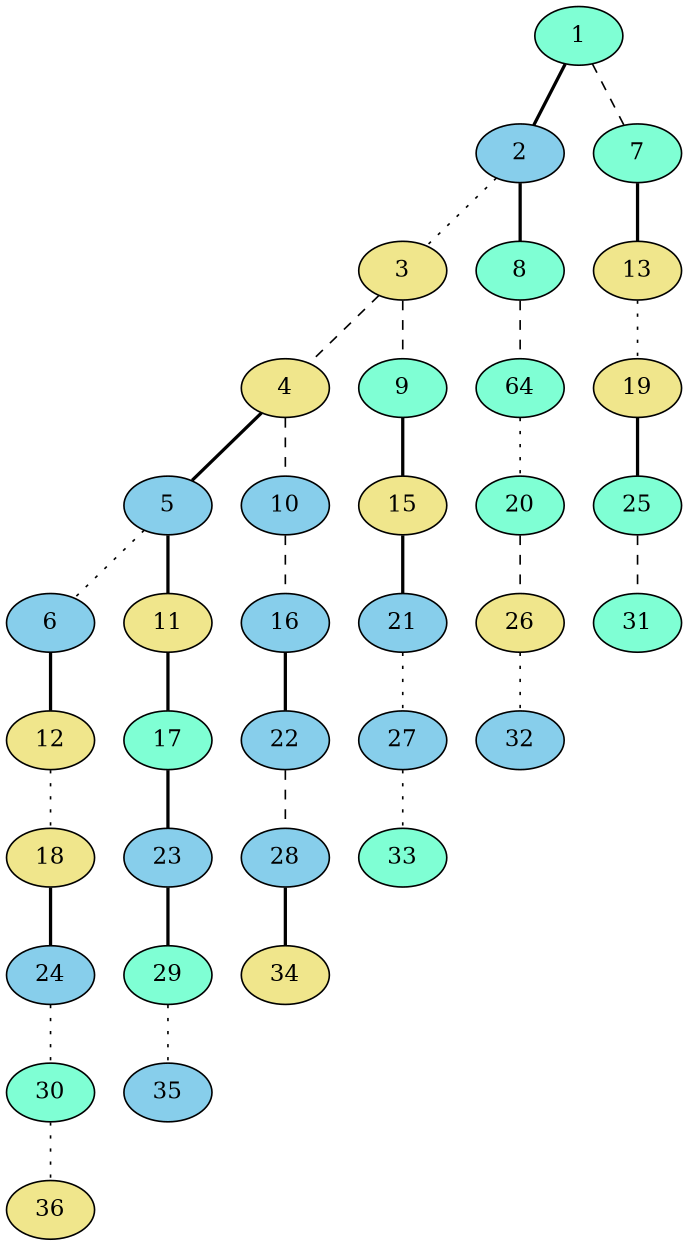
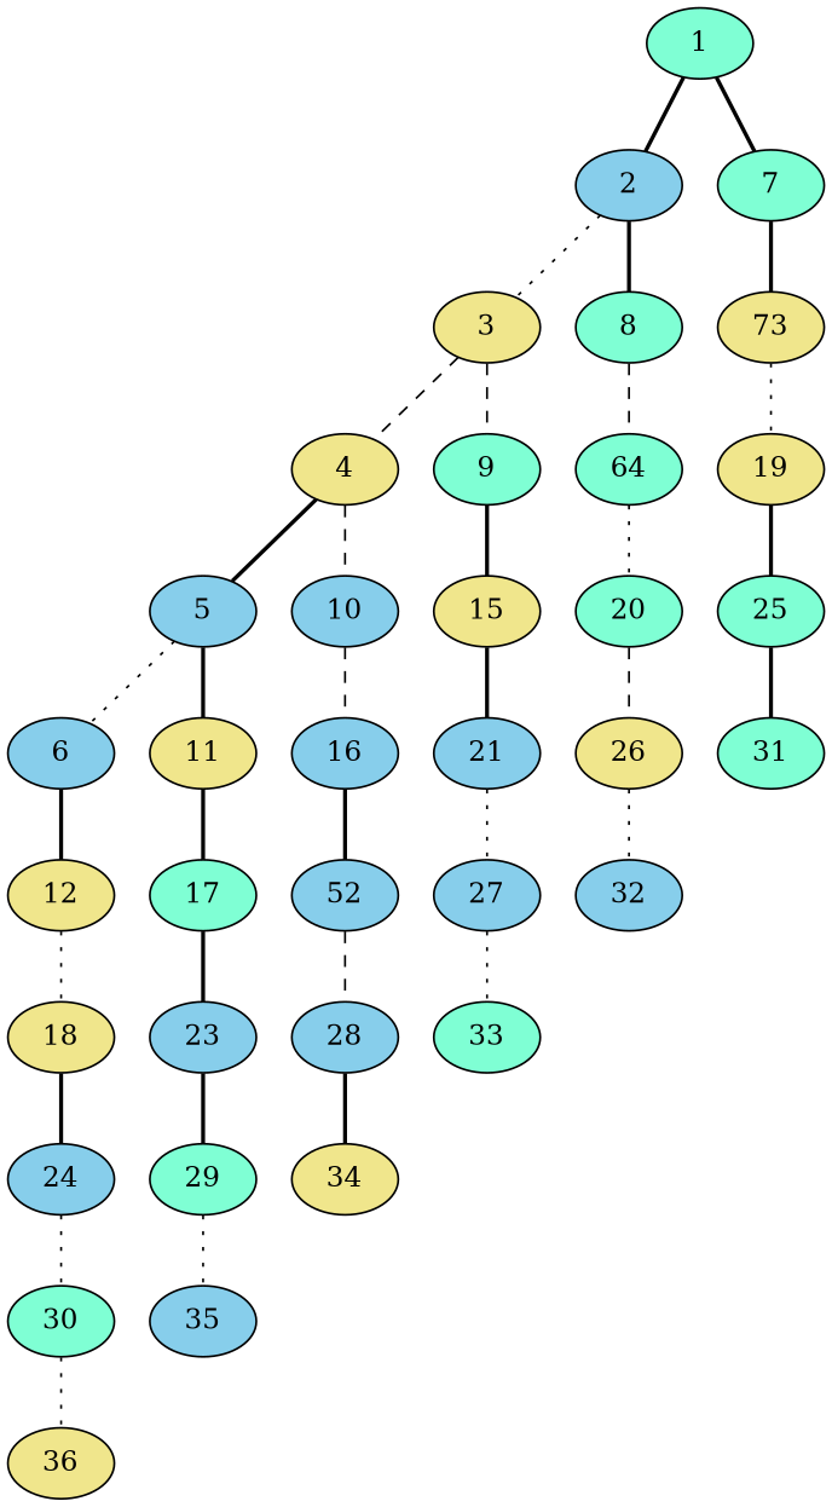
  graph {
    node [fillcolor=skyblue style=filled]
    edge [style=bold]
    1 [fillcolor=aquamarine]
    2
    7 [fillcolor=aquamarine]
    3 [fillcolor=khaki]
    8 [fillcolor=aquamarine]
-   13 [fillcolor=khaki]
+   13 [fillcolor=khaki label=73]
    4 [fillcolor=khaki]
    9 [fillcolor=aquamarine]
    n9 [fillcolor=aquamarine label=64]
    19 [fillcolor=khaki]
    5
    10
    15 [fillcolor=khaki]
    20 [fillcolor=aquamarine]
    25 [fillcolor=aquamarine]
    6
    11 [fillcolor=khaki]
    16
    21
    26 [fillcolor=khaki]
    31 [fillcolor=aquamarine]
    12 [fillcolor=khaki]
    17 [fillcolor=aquamarine]
-   22
+   22 [label=52]
    27
    32
    18 [fillcolor=khaki]
    23
    28
    33 [fillcolor=aquamarine]
    24
    29 [fillcolor=aquamarine]
    34 [fillcolor=khaki]
    30 [fillcolor=aquamarine]
    35
    36 [fillcolor=khaki]
    1 -- 2
-   1 -- 7 [style=dashed]
+   1 -- 7
    2 -- 3 [style=dotted]
    2 -- 8
    7 -- 13
    3 -- 4 [style=dashed]
    3 -- 9 [style=dashed]
    8 -- n9 [style=dashed]
    13 -- 19 [style=dotted]
    4 -- 5
    4 -- 10 [style=dashed]
    9 -- 15
    n9 -- 20 [style=dotted]
    19 -- 25
    5 -- 6 [style=dotted]
    5 -- 11
    10 -- 16 [style=dashed]
    15 -- 21
    20 -- 26 [style=dashed]
-   25 -- 31 [style=dashed]
+   25 -- 31
    6 -- 12
    11 -- 17
    16 -- 22
    21 -- 27 [style=dotted]
    26 -- 32 [style=dotted]
    12 -- 18 [style=dotted]
    17 -- 23
    22 -- 28 [style=dashed]
    27 -- 33 [style=dotted]
    18 -- 24
    23 -- 29
    28 -- 34
    24 -- 30 [style=dotted]
    29 -- 35 [style=dotted]
    30 -- 36 [style=dotted]
  }
